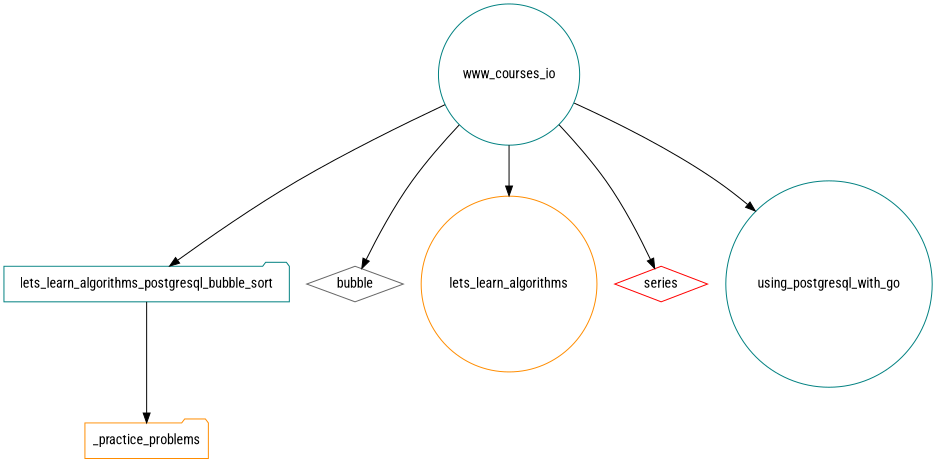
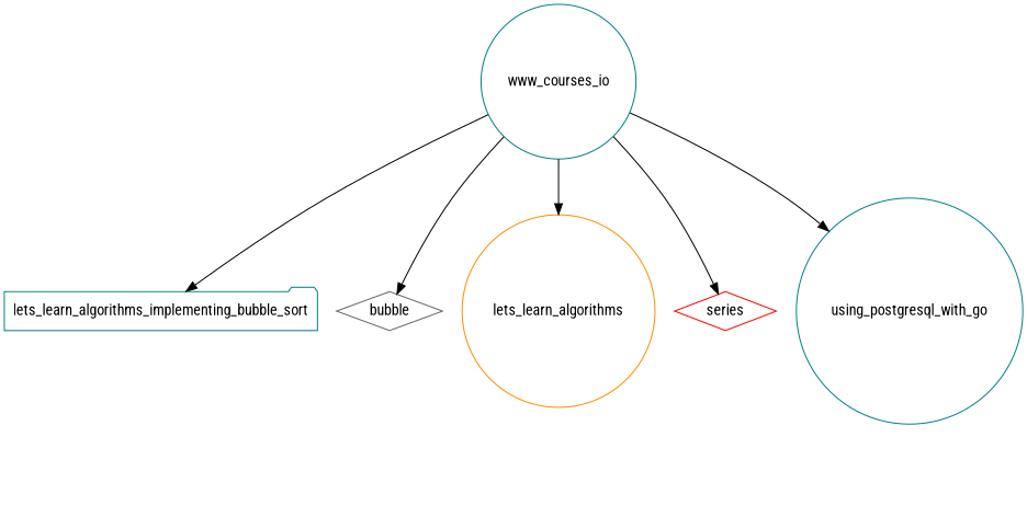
  digraph {
    fontname="Roboto Condensed"
    rankdir=TD
    node [color=teal fontname="Roboto Condensed" shape=circle]
    edge [fontname="Roboto Condensed"]
-   lets_learn_algorithms_implementing_bubble_sort [shape=folder label=lets_learn_algorithms_postgresql_bubble_sort]
-   _practice_problems [color=darkorange shape=folder]
+   lets_learn_algorithms_implementing_bubble_sort [shape=folder]
    n3 [label=www_courses_io]
    n4 [color=gray40 label=bubble shape=diamond]
    lets_learn_algorithms [color=darkorange]
    series [color=red shape=diamond]
    using_postgresql_with_go
-   lets_learn_algorithms_implementing_bubble_sort -> _practice_problems
    n3 -> lets_learn_algorithms_implementing_bubble_sort
    n3 -> n4
    n3 -> lets_learn_algorithms
    n3 -> series
    n3 -> using_postgresql_with_go
  }
